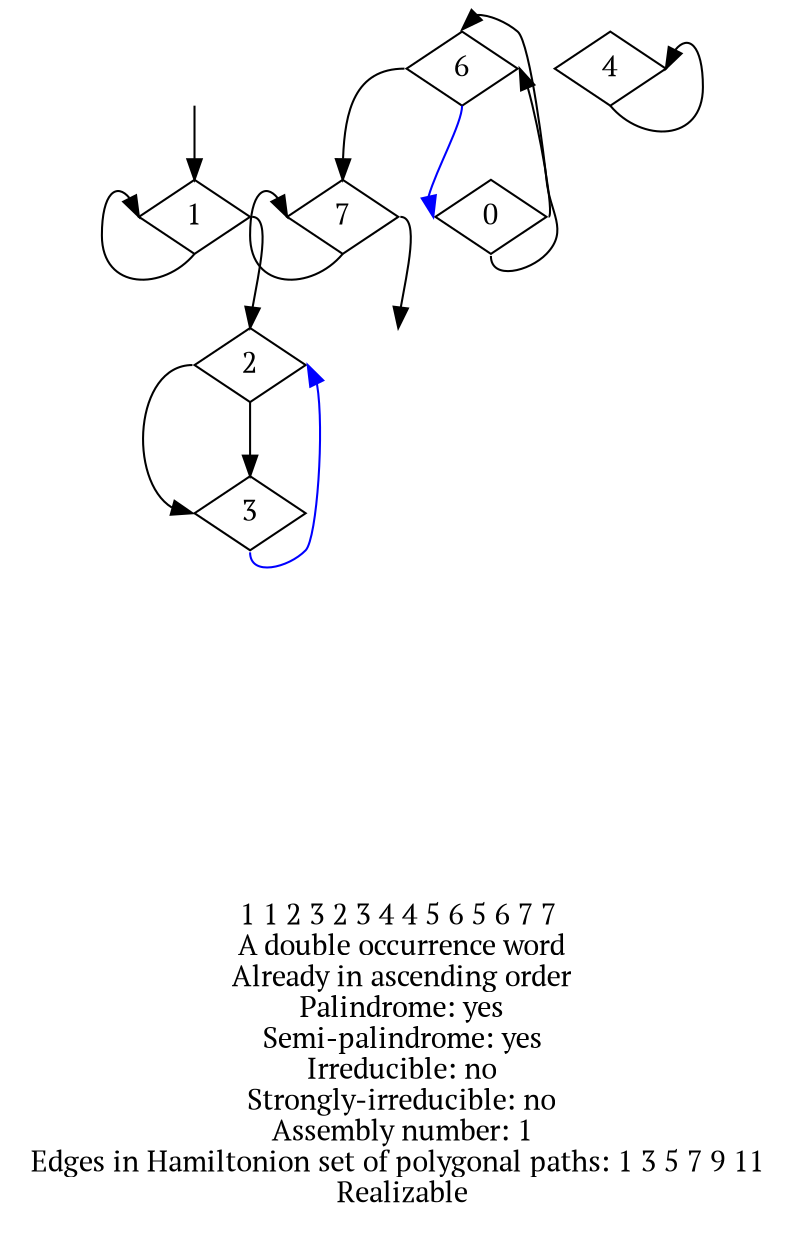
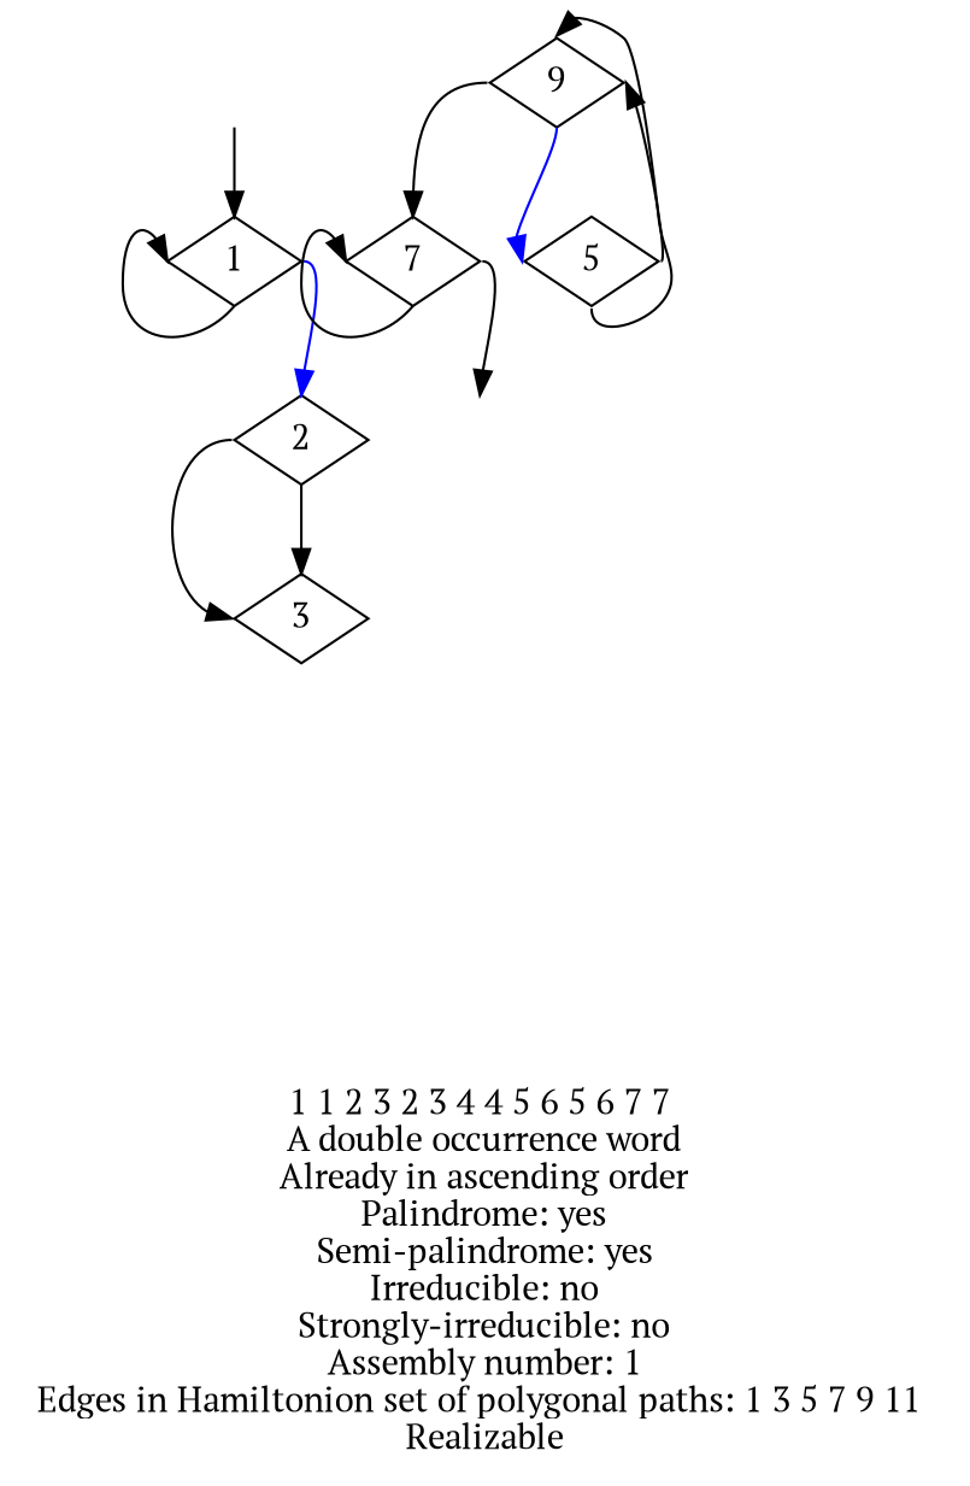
  digraph {
    fontname="PT Serif"
    label="1 1 2 3 2 3 4 4 5 6 5 6 7 7 \nA double occurrence word\nAlready in ascending order\nPalindrome: yes\nSemi-palindrome: yes\nIrreducible: no\nStrongly-irreducible: no\nAssembly number: 1\nEdges in Hamiltonion set of polygonal paths: 1 3 5 7 9 11 \nRealizable\n"
    node [fontname="PT Serif" shape=diamond]
    edge [fontname="PT Serif" headport=n tailport=s]
    a [style=invis]
    1
    2
    b [style=invis]
    3
-   4
-   5 [label=0]
-   6
+   5
+   6 [label=9]
    7
    a -> 1
    1 -> 1 [headport=w]
-   1 -> 2 [color=black tailport=e]
+   1 -> 2 [color=blue tailport=e]
    2 -> 3
    2 -> 3 [headport=w tailport=w]
-   3 -> 2 [color=blue headport=e]
-   4 -> 4 [headport=e]
    5 -> 6
    5 -> 6 [headport=e tailport=e]
    6 -> 5 [color=blue headport=w]
    6 -> 7 [color=black tailport=w]
    7 -> b [tailport=e]
    7 -> 7 [headport=w]
  }
